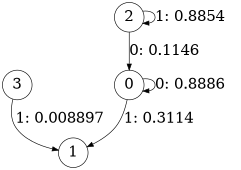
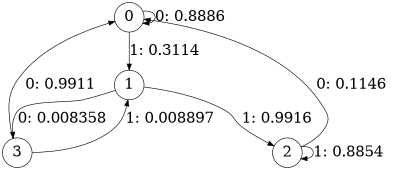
  digraph {
    node [fontsize=24 shape=circle]
    edge [fontsize=24]
    0
    1
    3
    2
    0 -> 0 [label="0: 0.8886   "]
    0 -> 1 [label="1: 0.3114   "]
+   1 -> 3 [label="0: 0.008358  "]
+   1 -> 2 [label="1: 0.9916   "]
+   3 -> 0 [label="0: 0.9911   "]
    3 -> 1 [label="1: 0.008897  "]
    2 -> 0 [label="0: 0.1146   "]
    2 -> 2 [label="1: 0.8854   "]
  }
